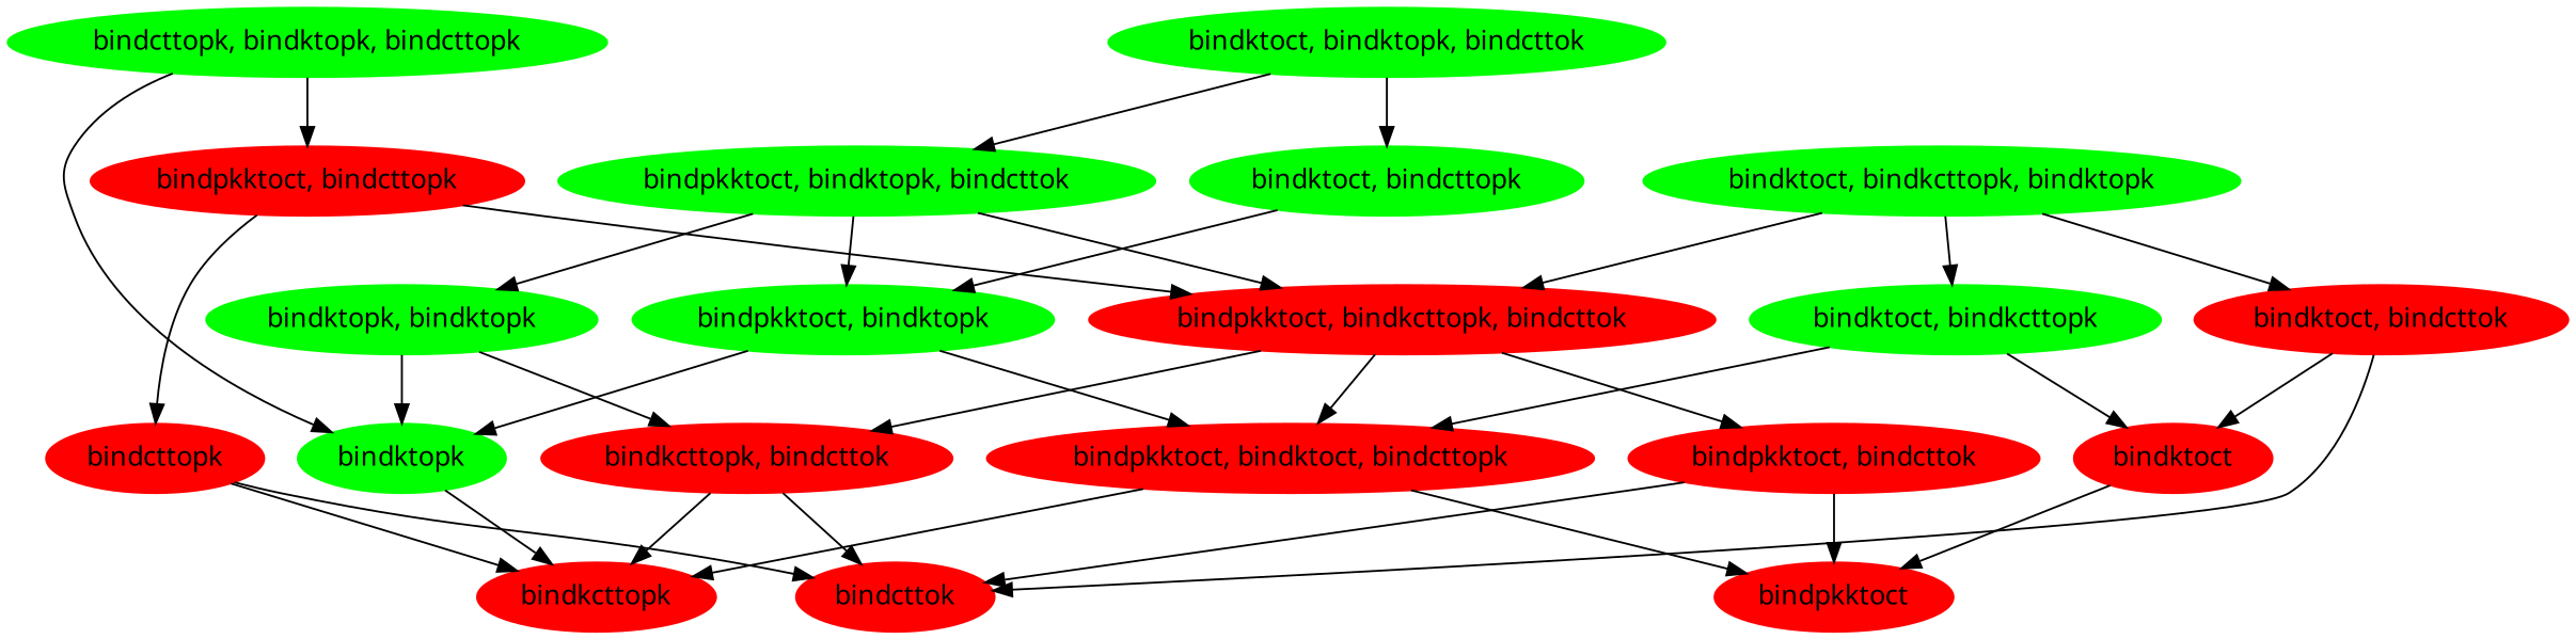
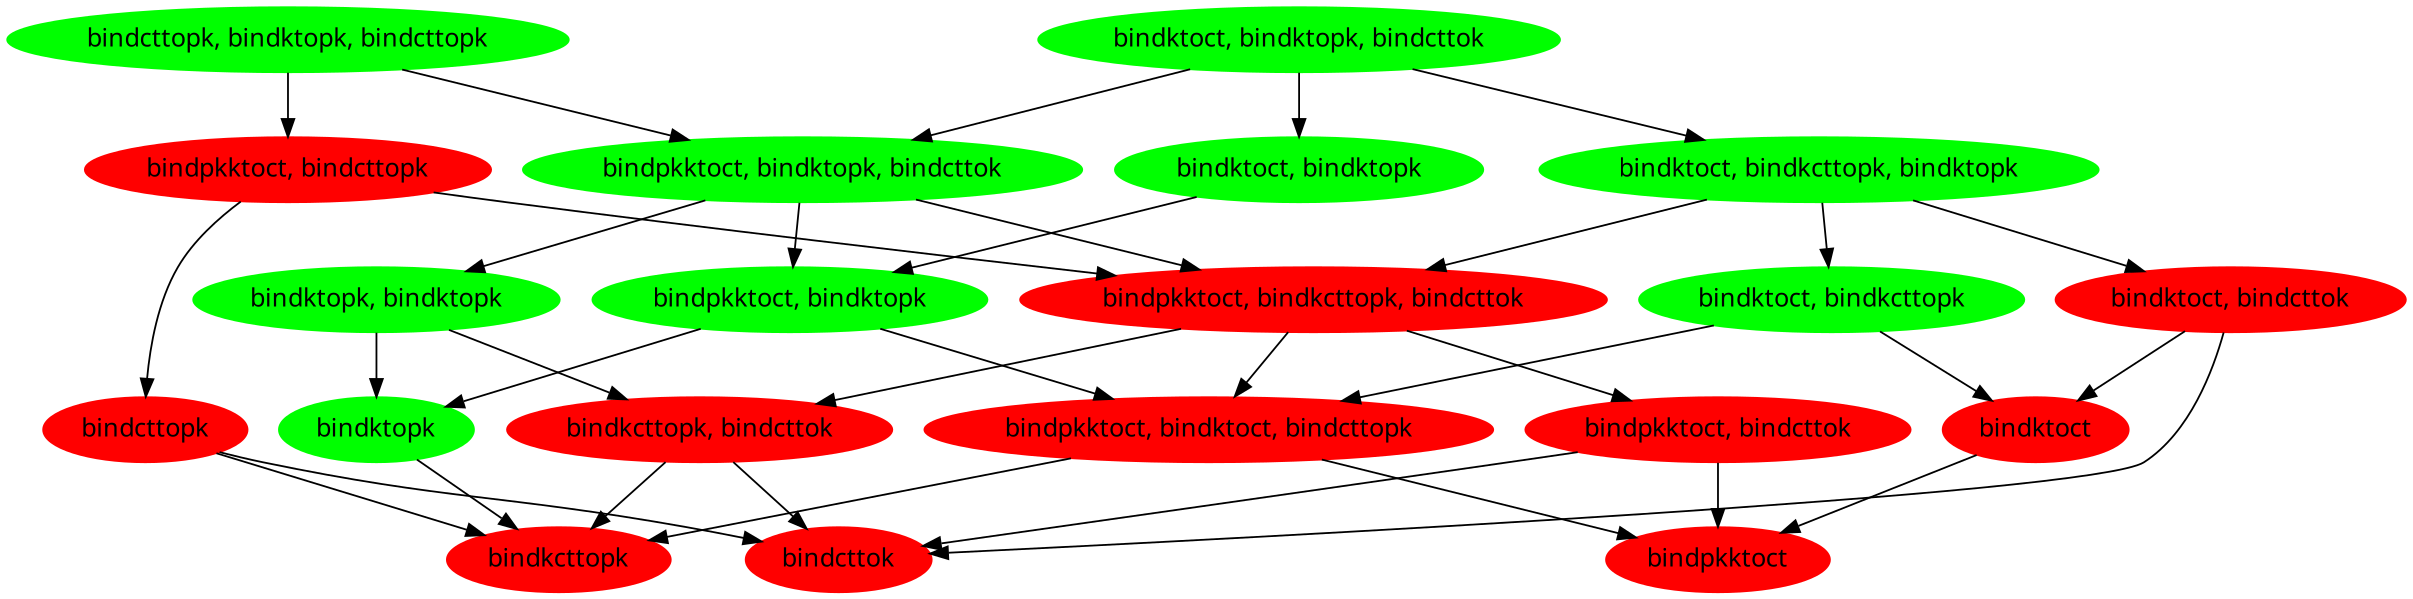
  digraph {
    fontname="Noto Sans"
    node [color=red fontname="Noto Sans" style=filled]
    edge [fontname="Noto Sans"]
    n1 [color=green label="bindcttopk, bindktopk, bindcttopk"]
    n2 [label="bindpkktoct, bindcttopk"]
    n3 [color=green label="bindpkktoct, bindktopk, bindcttok"]
    n4 [color=green label="bindktoct, bindktopk, bindcttok"]
-   n5 [color=green label="bindktoct, bindcttopk"]
+   n5 [color=green label="bindktoct, bindktopk"]
    n6 [color=green label="bindktoct, bindkcttopk, bindktopk"]
    n7 [label=bindcttopk]
    n8 [label="bindpkktoct, bindkcttopk, bindcttok"]
    n9 [color=green label="bindktopk, bindktopk"]
    n10 [color=green label="bindpkktoct, bindktopk"]
    n11 [color=green label="bindktoct, bindkcttopk"]
    n12 [label="bindktoct, bindcttok"]
    n13 [label=bindkcttopk]
    n14 [label=bindcttok]
    n15 [label="bindkcttopk, bindcttok"]
    n16 [color=green label=bindktopk]
    n17 [label="bindpkktoct, bindktoct, bindcttopk"]
    n18 [label="bindpkktoct, bindcttok"]
    n19 [label=bindktoct]
    n20 [label=bindpkktoct]
    n1 -> n2
-   n1 -> n16
+   n1 -> n3
    n2 -> n7
    n2 -> n8
    n3 -> n8
    n3 -> n9
    n3 -> n10
    n4 -> n3
    n4 -> n5
+   n4 -> n6
    n5 -> n10
    n6 -> n8
    n6 -> n11
    n6 -> n12
    n7 -> n13
    n7 -> n14
    n8 -> n15
    n8 -> n17
    n8 -> n18
    n9 -> n15
    n9 -> n16
    n10 -> n16
    n10 -> n17
    n11 -> n17
    n11 -> n19
    n12 -> n14
    n12 -> n19
    n15 -> n13
    n15 -> n14
    n16 -> n13
    n17 -> n13
    n17 -> n20
    n18 -> n14
    n18 -> n20
    n19 -> n20
  }
